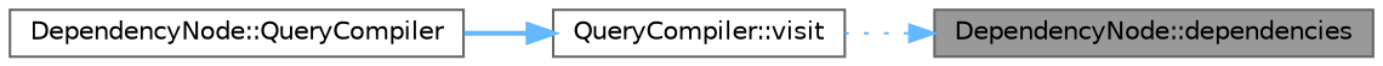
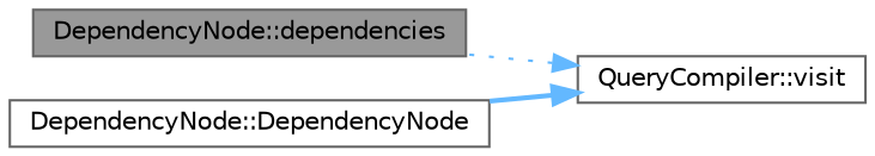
  digraph {
    rankdir=RL
    node [color=grey40 fillcolor=white fontname=Helvetica fontsize=10 shape=box style=filled]
    edge [color=steelblue1 dir=back fontname=Helvetica fontsize=10 labelfontname=Helvetica labelfontsize=10]
    n1 [color=gray40 fillcolor=grey60 fontcolor=black height=0.2 label="DependencyNode::dependencies" width=0.4]
    n2 [height=0.2 label="QueryCompiler::visit" width=0.4]
-   n3 [height=0.2 label="DependencyNode::QueryCompiler" width=0.4]
-   n1 -> n2 [style=dotted]
+   n3 [height=0.2 label="DependencyNode::DependencyNode" width=0.4]
+   n2 -> n1 [style=dotted]
    n2 -> n3 [style=bold]
  }
